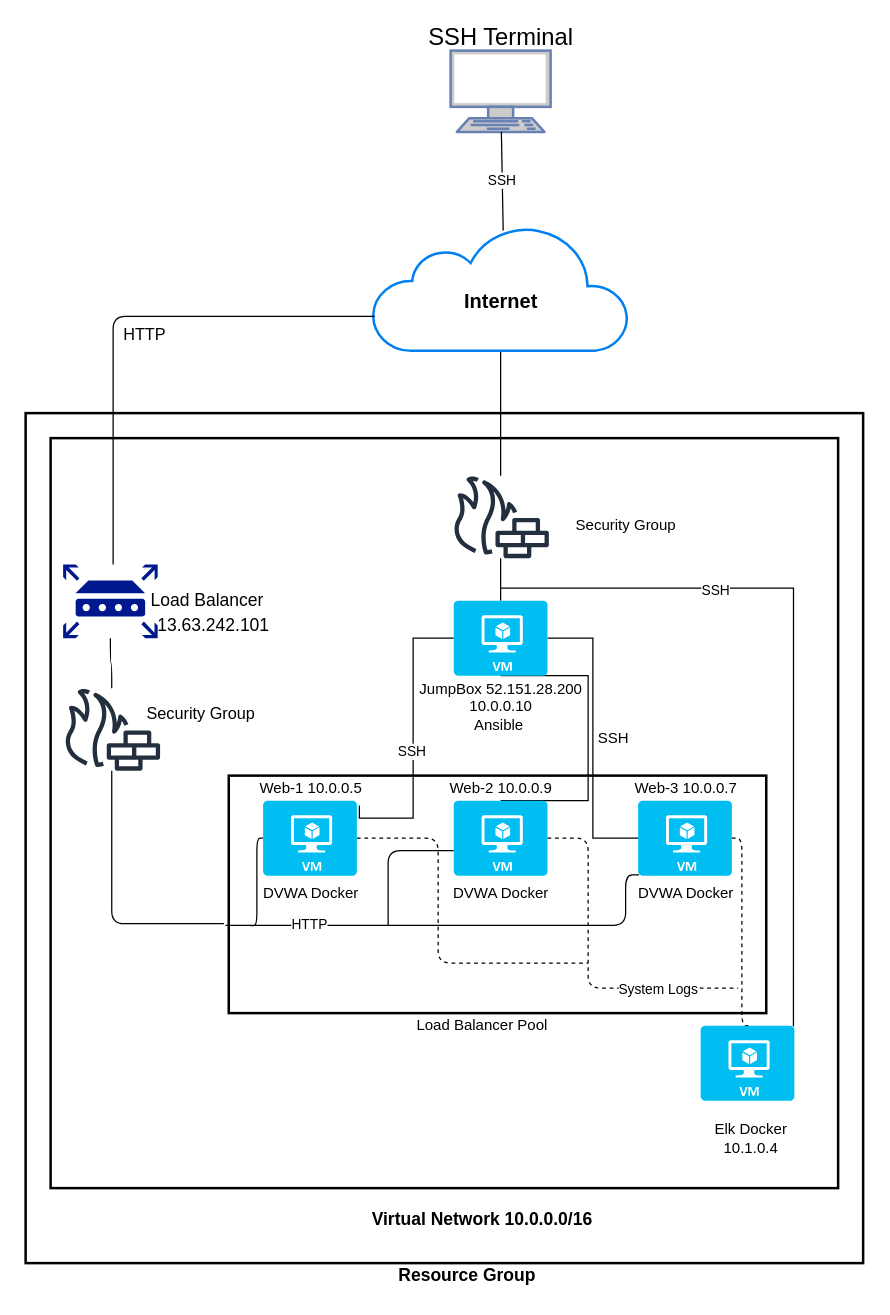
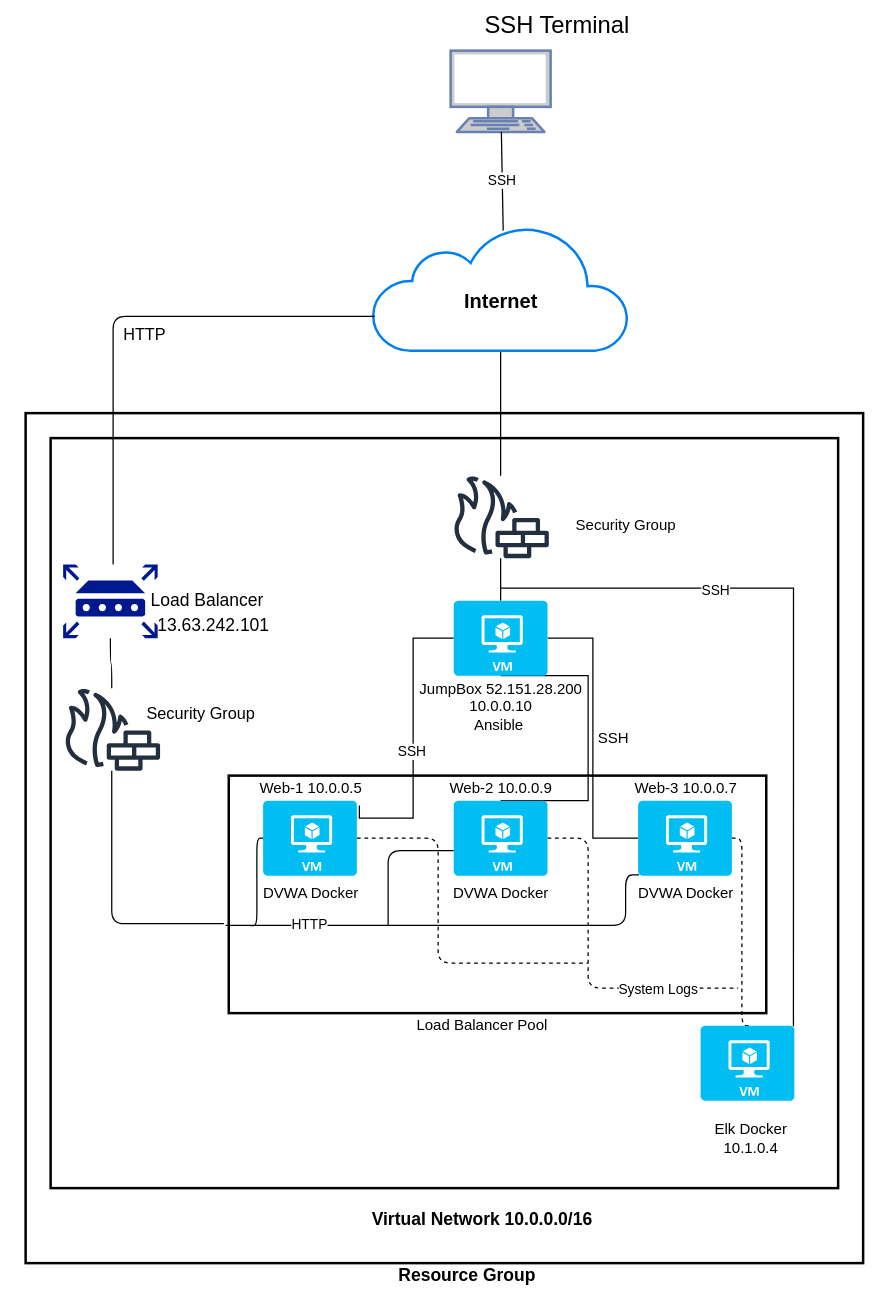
  <mxCell id="0" />
  <mxCell id="1" parent="0" />
  <mxCell id="2" value="" style="whiteSpace=wrap;html=1;strokeColor=default;strokeWidth=2;fillColor=none;" vertex="1" parent="1"><mxGeometry x="40" y="350" width="630" height="600" as="geometry" /></mxCell>
  <mxCell id="3" value="" style="whiteSpace=wrap;html=1;strokeColor=default;strokeWidth=2;fillColor=none;" vertex="1" parent="1"><mxGeometry x="20" y="330" width="670" height="680" as="geometry" /></mxCell>
  <mxCell id="4" value="" style="edgeStyle=orthogonalEdgeStyle;orthogonalLoop=1;jettySize=auto;html=1;endArrow=none;endFill=0;exitX=-0.009;exitY=0.623;exitDx=0;exitDy=0;exitPerimeter=0;" edge="1" parent="1" source="5" target="37"><mxGeometry relative="1" as="geometry"><mxPoint x="102.5" y="705" as="targetPoint" /></mxGeometry></mxCell>
  <mxCell id="5" value="" style="whiteSpace=wrap;html=1;strokeColor=default;strokeWidth=2;fillColor=none;" vertex="1" parent="1"><mxGeometry x="182.5" y="620" width="430" height="190" as="geometry" /></mxCell>
  <mxCell id="6" value="" style="fontColor=#0066CC;verticalAlign=top;verticalLabelPosition=bottom;labelPosition=center;align=center;html=1;outlineConnect=0;fillColor=#CCCCCC;strokeColor=#6881B3;gradientColor=none;gradientDirection=north;strokeWidth=2;shape=mxgraph.networks.terminal;" vertex="1" parent="1"><mxGeometry x="360" y="40" width="80" height="65" as="geometry" /></mxCell>
  <mxCell id="7" style="edgeStyle=orthogonalEdgeStyle;orthogonalLoop=1;jettySize=auto;html=1;endArrow=none;endFill=0;" edge="1" parent="1" source="8" target="13"><mxGeometry relative="1" as="geometry" /></mxCell>
  <mxCell id="8" value="" style="html=1;verticalLabelPosition=bottom;align=center;labelBackgroundColor=#ffffff;verticalAlign=top;strokeWidth=2;strokeColor=#0080F0;shadow=0;dashed=0;shape=mxgraph.ios7.icons.cloud;" vertex="1" parent="1"><mxGeometry x="297.5" y="180" width="205" height="100" as="geometry" /></mxCell>
  <mxCell id="9" value="SSH" style="endArrow=none;html=1;exitX=0.51;exitY=0.04;exitDx=0;exitDy=0;exitPerimeter=0;" edge="1" parent="1" source="8" target="6"><mxGeometry width="50" height="50" relative="1" as="geometry"><mxPoint x="370" y="100" as="sourcePoint" /><mxPoint x="420" y="50" as="targetPoint" /></mxGeometry></mxCell>
- <mxCell id="10" value="&lt;font style=&quot;font-size: 19px&quot;&gt;SSH Terminal&lt;br&gt;&lt;/font&gt;" style="text;html=1;resizable=0;autosize=1;align=center;verticalAlign=middle;points=[];fillColor=none;strokeColor=none;strokeWidth=6;" vertex="1" parent="1"><mxGeometry x="335" y="20" width="130" height="20" as="geometry" /></mxCell>
+ <mxCell id="10" value="&lt;font style=&quot;font-size: 19px&quot;&gt;SSH Terminal&lt;br&gt;&lt;/font&gt;" style="text;html=1;resizable=0;autosize=1;align=center;verticalAlign=middle;points=[];fillColor=none;strokeColor=none;strokeWidth=6;" vertex="1" parent="1"><mxGeometry x="380" y="10" width="130" height="20" as="geometry" /></mxCell>
  <mxCell id="11" value="JumpBox 52.151.28.200&lt;br&gt;10.0.0.10&lt;br&gt;Ansible&amp;nbsp;" style="text;html=1;align=center;verticalAlign=middle;resizable=0;points=[];autosize=1;strokeColor=none;fillColor=none;" vertex="1" parent="1"><mxGeometry x="325" y="540" width="150" height="50" as="geometry" /></mxCell>
  <mxCell id="12" value="" style="edgeStyle=orthogonalEdgeStyle;orthogonalLoop=1;jettySize=auto;html=1;endArrow=none;endFill=0;" edge="1" parent="1" source="13" target="38"><mxGeometry relative="1" as="geometry" /></mxCell>
  <mxCell id="13" value="" style="sketch=0;outlineConnect=0;fontColor=#232F3E;gradientColor=none;fillColor=#232F3E;strokeColor=default;dashed=0;verticalLabelPosition=bottom;verticalAlign=top;align=center;html=1;fontSize=12;fontStyle=0;aspect=fixed;pointerEvents=1;shape=mxgraph.aws4.generic_firewall;" vertex="1" parent="1"><mxGeometry x="361" y="380" width="78" height="66" as="geometry" /></mxCell>
  <mxCell id="14" style="edgeStyle=orthogonalEdgeStyle;orthogonalLoop=1;jettySize=auto;html=1;entryX=1;entryY=0.5;entryDx=0;entryDy=0;entryPerimeter=0;endArrow=none;endFill=0;rounded=0;" edge="1" parent="1" source="18" target="38"><mxGeometry relative="1" as="geometry" /></mxCell>
  <mxCell id="15" value="" style="orthogonalLoop=1;jettySize=auto;html=1;endArrow=none;endFill=0;edgeStyle=elbowEdgeStyle;entryX=-0.006;entryY=0.63;entryDx=0;entryDy=0;entryPerimeter=0;exitX=0.01;exitY=0.99;exitDx=0;exitDy=0;exitPerimeter=0;" edge="1" parent="1" source="18" target="5"><mxGeometry relative="1" as="geometry"><mxPoint x="310" y="730" as="targetPoint" /><Array as="points"><mxPoint x="500" y="715" /></Array></mxGeometry></mxCell>
  <mxCell id="16" value="HTTP" style="edgeLabel;html=1;align=center;verticalAlign=middle;resizable=0;points=[];" vertex="1" connectable="0" parent="15"><mxGeometry x="0.645" y="-1" relative="1" as="geometry"><mxPoint as="offset" /></mxGeometry></mxCell>
  <mxCell id="17" value="" style="edgeStyle=elbowEdgeStyle;orthogonalLoop=1;jettySize=auto;html=1;endArrow=none;endFill=0;dashed=1;" edge="1" parent="1" source="18"><mxGeometry relative="1" as="geometry"><mxPoint x="600" y="820" as="targetPoint" /></mxGeometry></mxCell>
  <mxCell id="18" value="DVWA Docker" style="verticalLabelPosition=bottom;html=1;verticalAlign=top;align=center;strokeColor=none;fillColor=#00BEF2;shape=mxgraph.azure.virtual_machine;" vertex="1" parent="1"><mxGeometry x="510" y="640" width="75" height="60" as="geometry" /></mxCell>
  <mxCell id="19" style="edgeStyle=orthogonalEdgeStyle;orthogonalLoop=1;jettySize=auto;html=1;entryX=0.5;entryY=1;entryDx=0;entryDy=0;entryPerimeter=0;endArrow=none;endFill=0;startArrow=none;exitX=0.5;exitY=0;exitDx=0;exitDy=0;exitPerimeter=0;rounded=0;" edge="1" parent="1" source="23" target="38"><mxGeometry relative="1" as="geometry"><Array as="points"><mxPoint x="470" y="640" /><mxPoint x="470" y="540" /></Array></mxGeometry></mxCell>
  <mxCell id="20" value="" style="edgeStyle=elbowEdgeStyle;orthogonalLoop=1;jettySize=auto;html=1;endArrow=none;endFill=0;" edge="1" parent="1" source="23"><mxGeometry relative="1" as="geometry"><mxPoint x="310" y="740" as="targetPoint" /><Array as="points"><mxPoint x="310" y="680" /></Array></mxGeometry></mxCell>
  <mxCell id="21" value="" style="edgeStyle=elbowEdgeStyle;orthogonalLoop=1;jettySize=auto;html=1;dashed=1;endArrow=none;endFill=0;" edge="1" parent="1" source="23"><mxGeometry relative="1" as="geometry"><mxPoint x="590" y="790" as="targetPoint" /><Array as="points"><mxPoint x="470" y="730" /></Array></mxGeometry></mxCell>
  <mxCell id="22" value="System Logs" style="edgeLabel;html=1;align=center;verticalAlign=middle;resizable=0;points=[];" vertex="1" connectable="0" parent="21"><mxGeometry x="0.526" relative="1" as="geometry"><mxPoint as="offset" /></mxGeometry></mxCell>
  <mxCell id="23" value="DVWA Docker" style="verticalLabelPosition=bottom;html=1;verticalAlign=top;align=center;strokeColor=none;fillColor=#00BEF2;shape=mxgraph.azure.virtual_machine;" vertex="1" parent="1"><mxGeometry x="362.5" y="640" width="75" height="60" as="geometry" /></mxCell>
  <mxCell id="24" style="edgeStyle=orthogonalEdgeStyle;orthogonalLoop=1;jettySize=auto;html=1;entryX=0;entryY=0.5;entryDx=0;entryDy=0;entryPerimeter=0;endArrow=none;endFill=0;exitX=0.895;exitY=1.197;exitDx=0;exitDy=0;exitPerimeter=0;rounded=0;" edge="1" parent="1" source="31" target="38"><mxGeometry relative="1" as="geometry"><Array as="points"><mxPoint x="330" y="654" /><mxPoint x="330" y="510" /></Array></mxGeometry></mxCell>
  <mxCell id="25" value="SSH" style="edgeLabel;html=1;align=center;verticalAlign=middle;resizable=0;points=[];" vertex="1" connectable="0" parent="24"><mxGeometry x="-0.067" y="2" relative="1" as="geometry"><mxPoint as="offset" /></mxGeometry></mxCell>
  <mxCell id="26" value="" style="orthogonalLoop=1;jettySize=auto;html=1;endArrow=none;endFill=0;edgeStyle=elbowEdgeStyle;" edge="1" parent="1" source="28"><mxGeometry relative="1" as="geometry"><mxPoint x="200" y="740" as="targetPoint" /></mxGeometry></mxCell>
  <mxCell id="27" value="" style="edgeStyle=elbowEdgeStyle;orthogonalLoop=1;jettySize=auto;html=1;dashed=1;endArrow=none;endFill=0;" edge="1" parent="1" source="28"><mxGeometry relative="1" as="geometry"><mxPoint x="470" y="770" as="targetPoint" /><Array as="points"><mxPoint x="350" y="720" /></Array></mxGeometry></mxCell>
  <mxCell id="28" value="DVWA Docker" style="verticalLabelPosition=bottom;html=1;verticalAlign=top;align=center;strokeColor=none;fillColor=#00BEF2;shape=mxgraph.azure.virtual_machine;" vertex="1" parent="1"><mxGeometry x="210" y="640" width="75" height="60" as="geometry" /></mxCell>
  <mxCell id="29" value="Security Group" style="text;html=1;align=center;verticalAlign=middle;resizable=0;points=[];autosize=1;strokeColor=none;fillColor=none;" vertex="1" parent="1"><mxGeometry x="450" y="410" width="100" height="20" as="geometry" /></mxCell>
  <mxCell id="30" value="" style="verticalLabelPosition=bottom;html=1;verticalAlign=top;align=center;strokeColor=none;fillColor=#00BEF2;shape=mxgraph.azure.virtual_machine;" vertex="1" parent="1"><mxGeometry x="560" y="820" width="75" height="60" as="geometry" /></mxCell>
  <mxCell id="31" value="Web-1 10.0.0.5" style="text;html=1;align=center;verticalAlign=middle;resizable=0;points=[];autosize=1;strokeColor=none;fillColor=none;" vertex="1" parent="1"><mxGeometry x="197.5" y="620" width="100" height="20" as="geometry" /></mxCell>
  <mxCell id="32" value="Web-3 10.0.0.7" style="text;html=1;align=center;verticalAlign=middle;resizable=0;points=[];autosize=1;strokeColor=none;fillColor=none;" vertex="1" parent="1"><mxGeometry x="497.5" y="620" width="100" height="20" as="geometry" /></mxCell>
  <mxCell id="33" value="Elk Docker&lt;br&gt;10.1.0.4" style="text;html=1;align=center;verticalAlign=middle;resizable=0;points=[];autosize=1;strokeColor=none;fillColor=none;" vertex="1" parent="1"><mxGeometry x="565" y="895" width="70" height="30" as="geometry" /></mxCell>
  <mxCell id="34" value="" style="edgeStyle=elbowEdgeStyle;orthogonalLoop=1;jettySize=auto;html=1;endArrow=none;endFill=0;entryX=0.009;entryY=0.726;entryDx=0;entryDy=0;entryPerimeter=0;" edge="1" parent="1" source="35" target="8"><mxGeometry relative="1" as="geometry"><mxPoint x="87.82" y="371" as="targetPoint" /><Array as="points"><mxPoint x="90" y="370" /></Array></mxGeometry></mxCell>
  <mxCell id="35" value="" style="sketch=0;aspect=fixed;pointerEvents=1;shadow=0;dashed=0;html=1;strokeColor=none;labelPosition=center;verticalLabelPosition=bottom;verticalAlign=top;align=center;fillColor=#00188D;shape=mxgraph.mscae.enterprise.router;" vertex="1" parent="1"><mxGeometry x="50" y="451" width="75.64" height="59" as="geometry" /></mxCell>
  <mxCell id="36" value="" style="edgeStyle=orthogonalEdgeStyle;curved=1;orthogonalLoop=1;jettySize=auto;html=1;endArrow=none;endFill=0;" edge="1" parent="1" source="37" target="35"><mxGeometry relative="1" as="geometry" /></mxCell>
  <mxCell id="37" value="" style="sketch=0;outlineConnect=0;fontColor=#232F3E;gradientColor=none;fillColor=#232F3E;strokeColor=default;dashed=0;verticalLabelPosition=bottom;verticalAlign=top;align=center;html=1;fontSize=12;fontStyle=0;aspect=fixed;pointerEvents=1;shape=mxgraph.aws4.generic_firewall;" vertex="1" parent="1"><mxGeometry x="50" y="550" width="78" height="66" as="geometry" /></mxCell>
  <mxCell id="38" value="" style="verticalLabelPosition=bottom;html=1;verticalAlign=top;align=center;strokeColor=none;fillColor=#00BEF2;shape=mxgraph.azure.virtual_machine;" vertex="1" parent="1"><mxGeometry x="362.5" y="480" width="75" height="60" as="geometry" /></mxCell>
  <mxCell id="39" value="" style="edgeStyle=segmentEdgeStyle;endArrow=none;html=1;endFill=0;exitX=0.99;exitY=0.01;exitDx=0;exitDy=0;exitPerimeter=0;rounded=0;" edge="1" parent="1" source="30"><mxGeometry width="50" height="50" relative="1" as="geometry"><mxPoint x="635" y="850" as="sourcePoint" /><mxPoint x="400" y="470" as="targetPoint" /><Array as="points"><mxPoint x="634" y="470" /></Array></mxGeometry></mxCell>
  <mxCell id="40" value="SSH" style="edgeLabel;html=1;align=center;verticalAlign=middle;resizable=0;points=[];" vertex="1" connectable="0" parent="39"><mxGeometry x="0.413" y="1" relative="1" as="geometry"><mxPoint as="offset" /></mxGeometry></mxCell>
  <mxCell id="41" value="Load Balancer Pool&lt;br&gt;" style="text;html=1;resizable=0;autosize=1;align=center;verticalAlign=middle;points=[];fillColor=none;strokeColor=none;" vertex="1" parent="1"><mxGeometry x="325" y="810" width="120" height="20" as="geometry" /></mxCell>
  <mxCell id="42" value="Web-2 10.0.0.9" style="text;html=1;align=center;verticalAlign=middle;resizable=0;points=[];autosize=1;strokeColor=none;fillColor=none;" vertex="1" parent="1"><mxGeometry x="350" y="620" width="100" height="20" as="geometry" /></mxCell>
  <mxCell id="43" value="&lt;font style=&quot;font-size: 13px&quot;&gt;Security Group&lt;/font&gt;" style="text;html=1;resizable=0;autosize=1;align=center;verticalAlign=middle;points=[];fillColor=none;strokeColor=none;rounded=0;" vertex="1" parent="1"><mxGeometry x="110" y="560" width="100" height="20" as="geometry" /></mxCell>
  <mxCell id="44" value="&lt;font style=&quot;font-size: 14px&quot;&gt;Load Balancer&lt;/font&gt;" style="text;html=1;resizable=0;autosize=1;align=center;verticalAlign=middle;points=[];fillColor=none;strokeColor=none;rounded=0;" vertex="1" parent="1"><mxGeometry x="110" y="470" width="110" height="20" as="geometry" /></mxCell>
  <mxCell id="45" value="&lt;font style=&quot;font-size: 13px&quot;&gt;HTTP&lt;br&gt;&lt;br&gt;&lt;/font&gt;" style="text;html=1;resizable=0;autosize=1;align=center;verticalAlign=middle;points=[];fillColor=none;strokeColor=none;rounded=0;" vertex="1" parent="1"><mxGeometry x="90" y="260" width="50" height="30" as="geometry" /></mxCell>
  <mxCell id="46" value="&lt;font style=&quot;font-size: 14px&quot;&gt;13.63.242.101&lt;/font&gt;" style="text;html=1;resizable=0;autosize=1;align=center;verticalAlign=middle;points=[];fillColor=none;strokeColor=none;rounded=0;" vertex="1" parent="1"><mxGeometry x="120" y="490" width="100" height="20" as="geometry" /></mxCell>
  <mxCell id="47" value="SSH" style="text;html=1;resizable=0;autosize=1;align=center;verticalAlign=middle;points=[];fillColor=none;strokeColor=none;rounded=0;" vertex="1" parent="1"><mxGeometry x="470" y="580" width="40" height="20" as="geometry" /></mxCell>
  <mxCell id="48" value="&lt;font style=&quot;font-size: 14px&quot;&gt;&lt;b&gt;Virtual Network 10.0.0.0/16&lt;/b&gt;&lt;/font&gt;" style="text;html=1;resizable=0;autosize=1;align=center;verticalAlign=middle;points=[];fillColor=none;strokeColor=none;rounded=0;" vertex="1" parent="1"><mxGeometry x="290" y="965" width="190" height="20" as="geometry" /></mxCell>
  <mxCell id="49" value="&lt;b&gt;&lt;font style=&quot;font-size: 14px&quot;&gt;Resource Group&lt;/font&gt;&lt;/b&gt;" style="text;html=1;resizable=0;autosize=1;align=center;verticalAlign=middle;points=[];fillColor=none;strokeColor=none;rounded=0;" vertex="1" parent="1"><mxGeometry x="307.5" y="1010" width="130" height="20" as="geometry" /></mxCell>
  <mxCell id="50" value="&lt;font style=&quot;font-size: 16px&quot;&gt;&lt;b&gt;Internet&lt;/b&gt;&lt;/font&gt;" style="text;html=1;resizable=0;autosize=1;align=center;verticalAlign=middle;points=[];fillColor=none;strokeColor=none;rounded=0;" vertex="1" parent="1"><mxGeometry x="365" y="230" width="70" height="20" as="geometry" /></mxCell>
